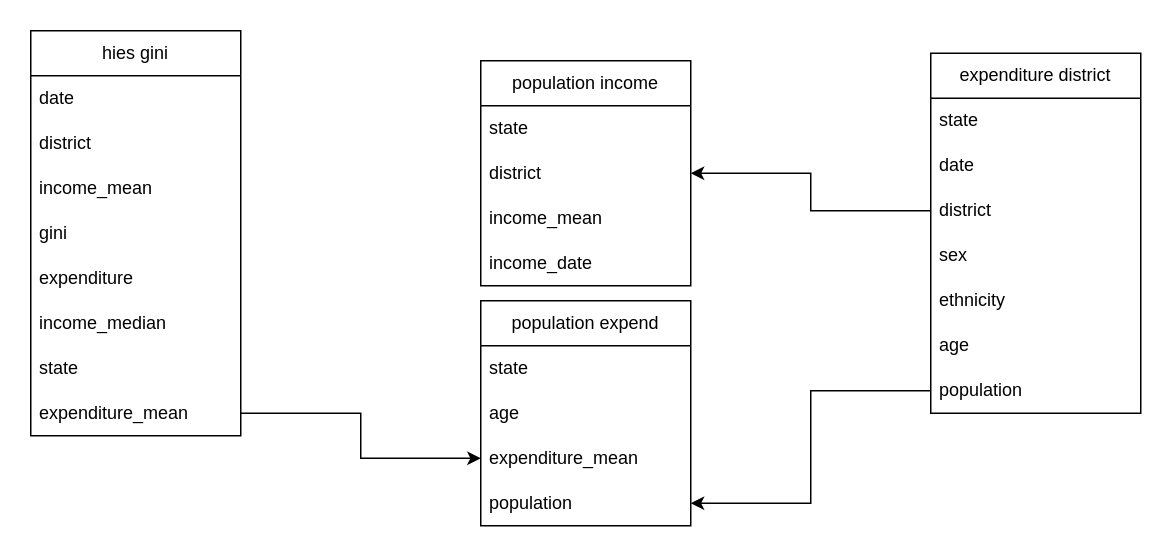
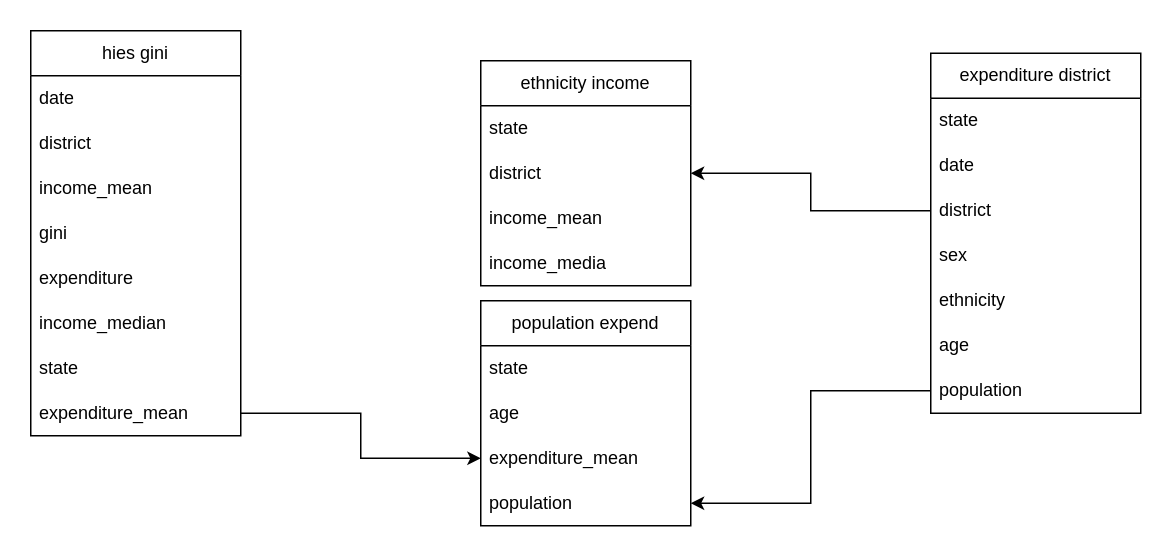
  <mxCell id="0" />
  <mxCell id="1" parent="0" />
  <mxCell id="2" value="hies gini" style="swimlane;fontStyle=0;childLayout=stackLayout;horizontal=1;startSize=30;horizontalStack=0;resizeParent=1;resizeParentMax=0;resizeLast=0;collapsible=1;marginBottom=0;whiteSpace=wrap;html=1;" parent="1" vertex="1"><mxGeometry x="20" y="20" width="140" height="270" as="geometry" /></mxCell>
  <mxCell id="3" value="date" style="text;strokeColor=none;fillColor=none;align=left;verticalAlign=middle;spacingLeft=4;spacingRight=4;overflow=hidden;points=[[0,0.5],[1,0.5]];portConstraint=eastwest;rotatable=0;whiteSpace=wrap;html=1;" parent="2" vertex="1"><mxGeometry y="30" width="140" height="30" as="geometry" /></mxCell>
  <mxCell id="4" value="district" style="text;strokeColor=none;fillColor=none;align=left;verticalAlign=middle;spacingLeft=4;spacingRight=4;overflow=hidden;points=[[0,0.5],[1,0.5]];portConstraint=eastwest;rotatable=0;whiteSpace=wrap;html=1;" parent="2" vertex="1"><mxGeometry y="60" width="140" height="30" as="geometry" /></mxCell>
  <mxCell id="5" value="income_mean" style="text;strokeColor=none;fillColor=none;align=left;verticalAlign=middle;spacingLeft=4;spacingRight=4;overflow=hidden;points=[[0,0.5],[1,0.5]];portConstraint=eastwest;rotatable=0;whiteSpace=wrap;html=1;" parent="2" vertex="1"><mxGeometry y="90" width="140" height="30" as="geometry" /></mxCell>
  <mxCell id="6" value="gini" style="text;strokeColor=none;fillColor=none;align=left;verticalAlign=middle;spacingLeft=4;spacingRight=4;overflow=hidden;points=[[0,0.5],[1,0.5]];portConstraint=eastwest;rotatable=0;whiteSpace=wrap;html=1;" parent="2" vertex="1"><mxGeometry y="120" width="140" height="30" as="geometry" /></mxCell>
  <mxCell id="7" value="expenditure" style="text;strokeColor=none;fillColor=none;align=left;verticalAlign=middle;spacingLeft=4;spacingRight=4;overflow=hidden;points=[[0,0.5],[1,0.5]];portConstraint=eastwest;rotatable=0;whiteSpace=wrap;html=1;" parent="2" vertex="1"><mxGeometry y="150" width="140" height="30" as="geometry" /></mxCell>
  <mxCell id="8" value="income_median" style="text;strokeColor=none;fillColor=none;align=left;verticalAlign=middle;spacingLeft=4;spacingRight=4;overflow=hidden;points=[[0,0.5],[1,0.5]];portConstraint=eastwest;rotatable=0;whiteSpace=wrap;html=1;" parent="2" vertex="1"><mxGeometry y="180" width="140" height="30" as="geometry" /></mxCell>
  <mxCell id="9" value="state" style="text;strokeColor=none;fillColor=none;align=left;verticalAlign=middle;spacingLeft=4;spacingRight=4;overflow=hidden;points=[[0,0.5],[1,0.5]];portConstraint=eastwest;rotatable=0;whiteSpace=wrap;html=1;" parent="2" vertex="1"><mxGeometry y="210" width="140" height="30" as="geometry" /></mxCell>
  <mxCell id="10" value="expenditure_mean" style="text;strokeColor=none;fillColor=none;align=left;verticalAlign=middle;spacingLeft=4;spacingRight=4;overflow=hidden;points=[[0,0.5],[1,0.5]];portConstraint=eastwest;rotatable=0;whiteSpace=wrap;html=1;" parent="2" vertex="1"><mxGeometry y="240" width="140" height="30" as="geometry" /></mxCell>
  <mxCell id="11" value="expenditure district" style="swimlane;fontStyle=0;childLayout=stackLayout;horizontal=1;startSize=30;horizontalStack=0;resizeParent=1;resizeParentMax=0;resizeLast=0;collapsible=1;marginBottom=0;whiteSpace=wrap;html=1;" parent="1" vertex="1"><mxGeometry x="620" y="35" width="140" height="240" as="geometry" /></mxCell>
  <mxCell id="12" value="state" style="text;strokeColor=none;fillColor=none;align=left;verticalAlign=middle;spacingLeft=4;spacingRight=4;overflow=hidden;points=[[0,0.5],[1,0.5]];portConstraint=eastwest;rotatable=0;whiteSpace=wrap;html=1;" parent="11" vertex="1"><mxGeometry y="30" width="140" height="30" as="geometry" /></mxCell>
  <mxCell id="13" value="date" style="text;strokeColor=none;fillColor=none;align=left;verticalAlign=middle;spacingLeft=4;spacingRight=4;overflow=hidden;points=[[0,0.5],[1,0.5]];portConstraint=eastwest;rotatable=0;whiteSpace=wrap;html=1;" parent="11" vertex="1"><mxGeometry y="60" width="140" height="30" as="geometry" /></mxCell>
  <mxCell id="14" value="district" style="text;strokeColor=none;fillColor=none;align=left;verticalAlign=middle;spacingLeft=4;spacingRight=4;overflow=hidden;points=[[0,0.5],[1,0.5]];portConstraint=eastwest;rotatable=0;whiteSpace=wrap;html=1;" parent="11" vertex="1"><mxGeometry y="90" width="140" height="30" as="geometry" /></mxCell>
  <mxCell id="15" value="sex" style="text;strokeColor=none;fillColor=none;align=left;verticalAlign=middle;spacingLeft=4;spacingRight=4;overflow=hidden;points=[[0,0.5],[1,0.5]];portConstraint=eastwest;rotatable=0;whiteSpace=wrap;html=1;" parent="11" vertex="1"><mxGeometry y="120" width="140" height="30" as="geometry" /></mxCell>
  <mxCell id="16" value="ethnicity" style="text;strokeColor=none;fillColor=none;align=left;verticalAlign=middle;spacingLeft=4;spacingRight=4;overflow=hidden;points=[[0,0.5],[1,0.5]];portConstraint=eastwest;rotatable=0;whiteSpace=wrap;html=1;" parent="11" vertex="1"><mxGeometry y="150" width="140" height="30" as="geometry" /></mxCell>
  <mxCell id="17" value="age" style="text;strokeColor=none;fillColor=none;align=left;verticalAlign=middle;spacingLeft=4;spacingRight=4;overflow=hidden;points=[[0,0.5],[1,0.5]];portConstraint=eastwest;rotatable=0;whiteSpace=wrap;html=1;" parent="11" vertex="1"><mxGeometry y="180" width="140" height="30" as="geometry" /></mxCell>
  <mxCell id="18" value="population" style="text;strokeColor=none;fillColor=none;align=left;verticalAlign=middle;spacingLeft=4;spacingRight=4;overflow=hidden;points=[[0,0.5],[1,0.5]];portConstraint=eastwest;rotatable=0;whiteSpace=wrap;html=1;" parent="11" vertex="1"><mxGeometry y="210" width="140" height="30" as="geometry" /></mxCell>
  <mxCell id="19" value="population expend" style="swimlane;fontStyle=0;childLayout=stackLayout;horizontal=1;startSize=30;horizontalStack=0;resizeParent=1;resizeParentMax=0;resizeLast=0;collapsible=1;marginBottom=0;whiteSpace=wrap;html=1;" parent="1" vertex="1"><mxGeometry x="320" y="200" width="140" height="150" as="geometry" /></mxCell>
  <mxCell id="20" value="state" style="text;strokeColor=none;fillColor=none;align=left;verticalAlign=middle;spacingLeft=4;spacingRight=4;overflow=hidden;points=[[0,0.5],[1,0.5]];portConstraint=eastwest;rotatable=0;whiteSpace=wrap;html=1;" parent="19" vertex="1"><mxGeometry y="30" width="140" height="30" as="geometry" /></mxCell>
  <mxCell id="21" value="age" style="text;strokeColor=none;fillColor=none;align=left;verticalAlign=middle;spacingLeft=4;spacingRight=4;overflow=hidden;points=[[0,0.5],[1,0.5]];portConstraint=eastwest;rotatable=0;whiteSpace=wrap;html=1;" parent="19" vertex="1"><mxGeometry y="60" width="140" height="30" as="geometry" /></mxCell>
  <mxCell id="22" value="expenditure_mean" style="text;strokeColor=none;fillColor=none;align=left;verticalAlign=middle;spacingLeft=4;spacingRight=4;overflow=hidden;points=[[0,0.5],[1,0.5]];portConstraint=eastwest;rotatable=0;whiteSpace=wrap;html=1;" parent="19" vertex="1"><mxGeometry y="90" width="140" height="30" as="geometry" /></mxCell>
  <mxCell id="23" value="population" style="text;strokeColor=none;fillColor=none;align=left;verticalAlign=middle;spacingLeft=4;spacingRight=4;overflow=hidden;points=[[0,0.5],[1,0.5]];portConstraint=eastwest;rotatable=0;whiteSpace=wrap;html=1;" parent="19" vertex="1"><mxGeometry y="120" width="140" height="30" as="geometry" /></mxCell>
  <mxCell id="24" value="" style="edgeStyle=orthogonalEdgeStyle;rounded=0;orthogonalLoop=1;jettySize=auto;html=1;entryX=1;entryY=0.5;entryDx=0;entryDy=0;" parent="1" source="18" target="23" edge="1"><mxGeometry relative="1" as="geometry" /></mxCell>
  <mxCell id="25" value="" style="edgeStyle=orthogonalEdgeStyle;rounded=0;orthogonalLoop=1;jettySize=auto;html=1;" parent="1" source="10" target="22" edge="1"><mxGeometry relative="1" as="geometry" /></mxCell>
- <mxCell id="26" value="population income" style="swimlane;fontStyle=0;childLayout=stackLayout;horizontal=1;startSize=30;horizontalStack=0;resizeParent=1;resizeParentMax=0;resizeLast=0;collapsible=1;marginBottom=0;whiteSpace=wrap;html=1;" parent="1" vertex="1"><mxGeometry x="320" y="40" width="140" height="150" as="geometry" /></mxCell>
+ <mxCell id="26" value="ethnicity income" style="swimlane;fontStyle=0;childLayout=stackLayout;horizontal=1;startSize=30;horizontalStack=0;resizeParent=1;resizeParentMax=0;resizeLast=0;collapsible=1;marginBottom=0;whiteSpace=wrap;html=1;" parent="1" vertex="1"><mxGeometry x="320" y="40" width="140" height="150" as="geometry" /></mxCell>
  <mxCell id="27" value="state" style="text;strokeColor=none;fillColor=none;align=left;verticalAlign=middle;spacingLeft=4;spacingRight=4;overflow=hidden;points=[[0,0.5],[1,0.5]];portConstraint=eastwest;rotatable=0;whiteSpace=wrap;html=1;" parent="26" vertex="1"><mxGeometry y="30" width="140" height="30" as="geometry" /></mxCell>
  <mxCell id="28" value="district" style="text;strokeColor=none;fillColor=none;align=left;verticalAlign=middle;spacingLeft=4;spacingRight=4;overflow=hidden;points=[[0,0.5],[1,0.5]];portConstraint=eastwest;rotatable=0;whiteSpace=wrap;html=1;" parent="26" vertex="1"><mxGeometry y="60" width="140" height="30" as="geometry" /></mxCell>
  <mxCell id="29" value="income_mean" style="text;strokeColor=none;fillColor=none;align=left;verticalAlign=middle;spacingLeft=4;spacingRight=4;overflow=hidden;points=[[0,0.5],[1,0.5]];portConstraint=eastwest;rotatable=0;whiteSpace=wrap;html=1;" parent="26" vertex="1"><mxGeometry y="90" width="140" height="30" as="geometry" /></mxCell>
- <mxCell id="30" value="income_date" style="text;strokeColor=none;fillColor=none;align=left;verticalAlign=middle;spacingLeft=4;spacingRight=4;overflow=hidden;points=[[0,0.5],[1,0.5]];portConstraint=eastwest;rotatable=0;whiteSpace=wrap;html=1;" parent="26" vertex="1"><mxGeometry y="120" width="140" height="30" as="geometry" /></mxCell>
+ <mxCell id="30" value="income_media" style="text;strokeColor=none;fillColor=none;align=left;verticalAlign=middle;spacingLeft=4;spacingRight=4;overflow=hidden;points=[[0,0.5],[1,0.5]];portConstraint=eastwest;rotatable=0;whiteSpace=wrap;html=1;" parent="26" vertex="1"><mxGeometry y="120" width="140" height="30" as="geometry" /></mxCell>
  <mxCell id="31" value="" style="edgeStyle=orthogonalEdgeStyle;rounded=0;orthogonalLoop=1;jettySize=auto;html=1;entryX=1;entryY=0.5;entryDx=0;entryDy=0;" parent="1" source="14" target="28" edge="1"><mxGeometry relative="1" as="geometry" /></mxCell>
